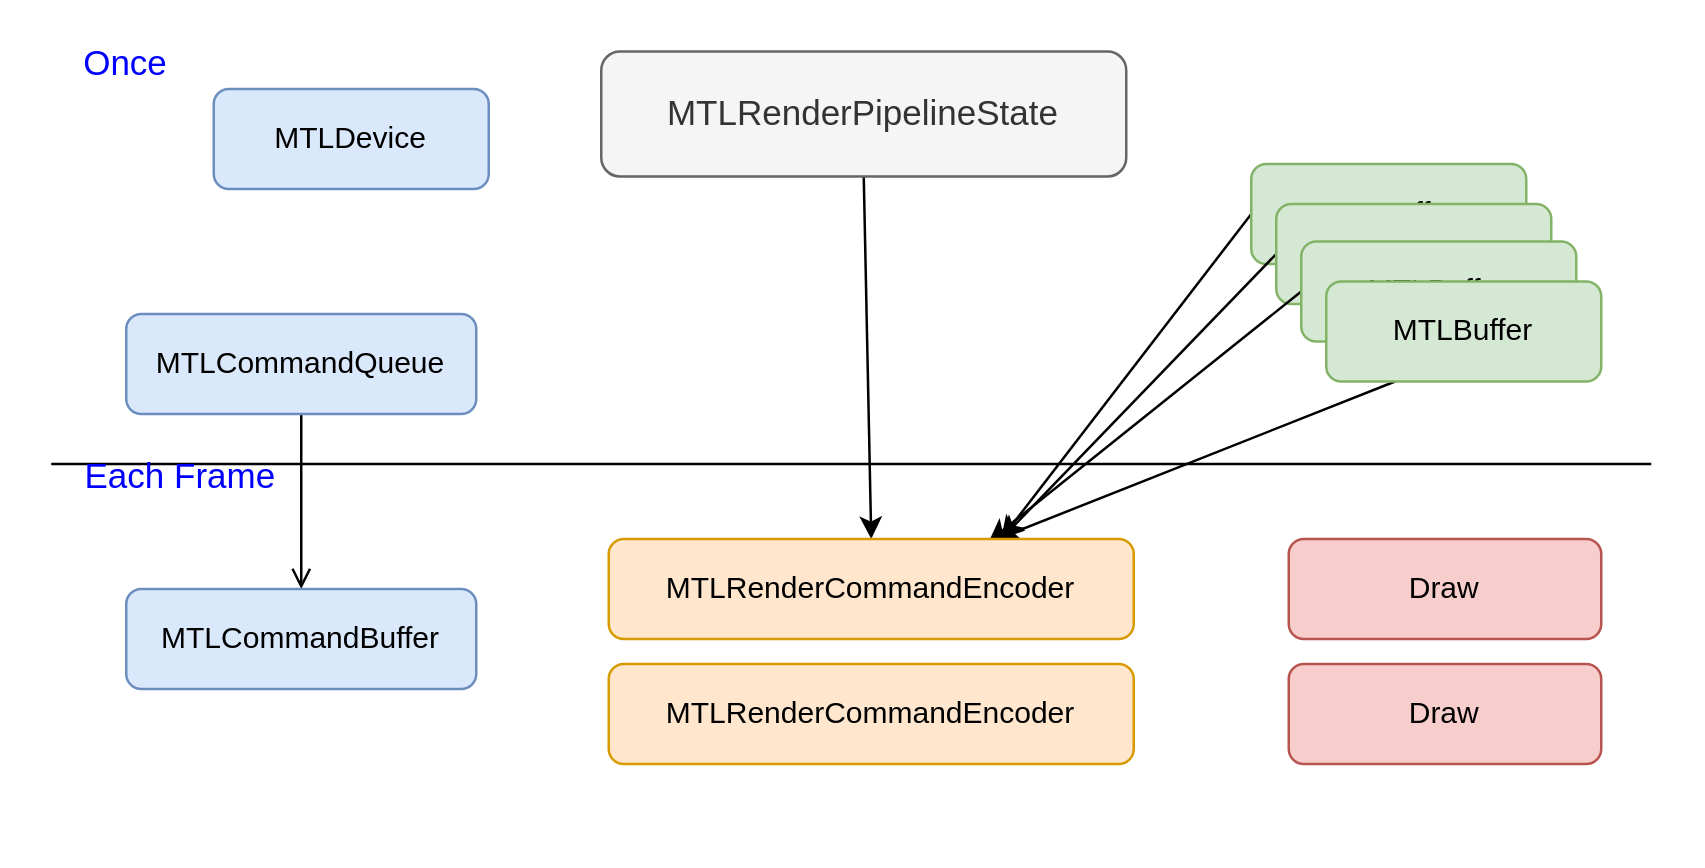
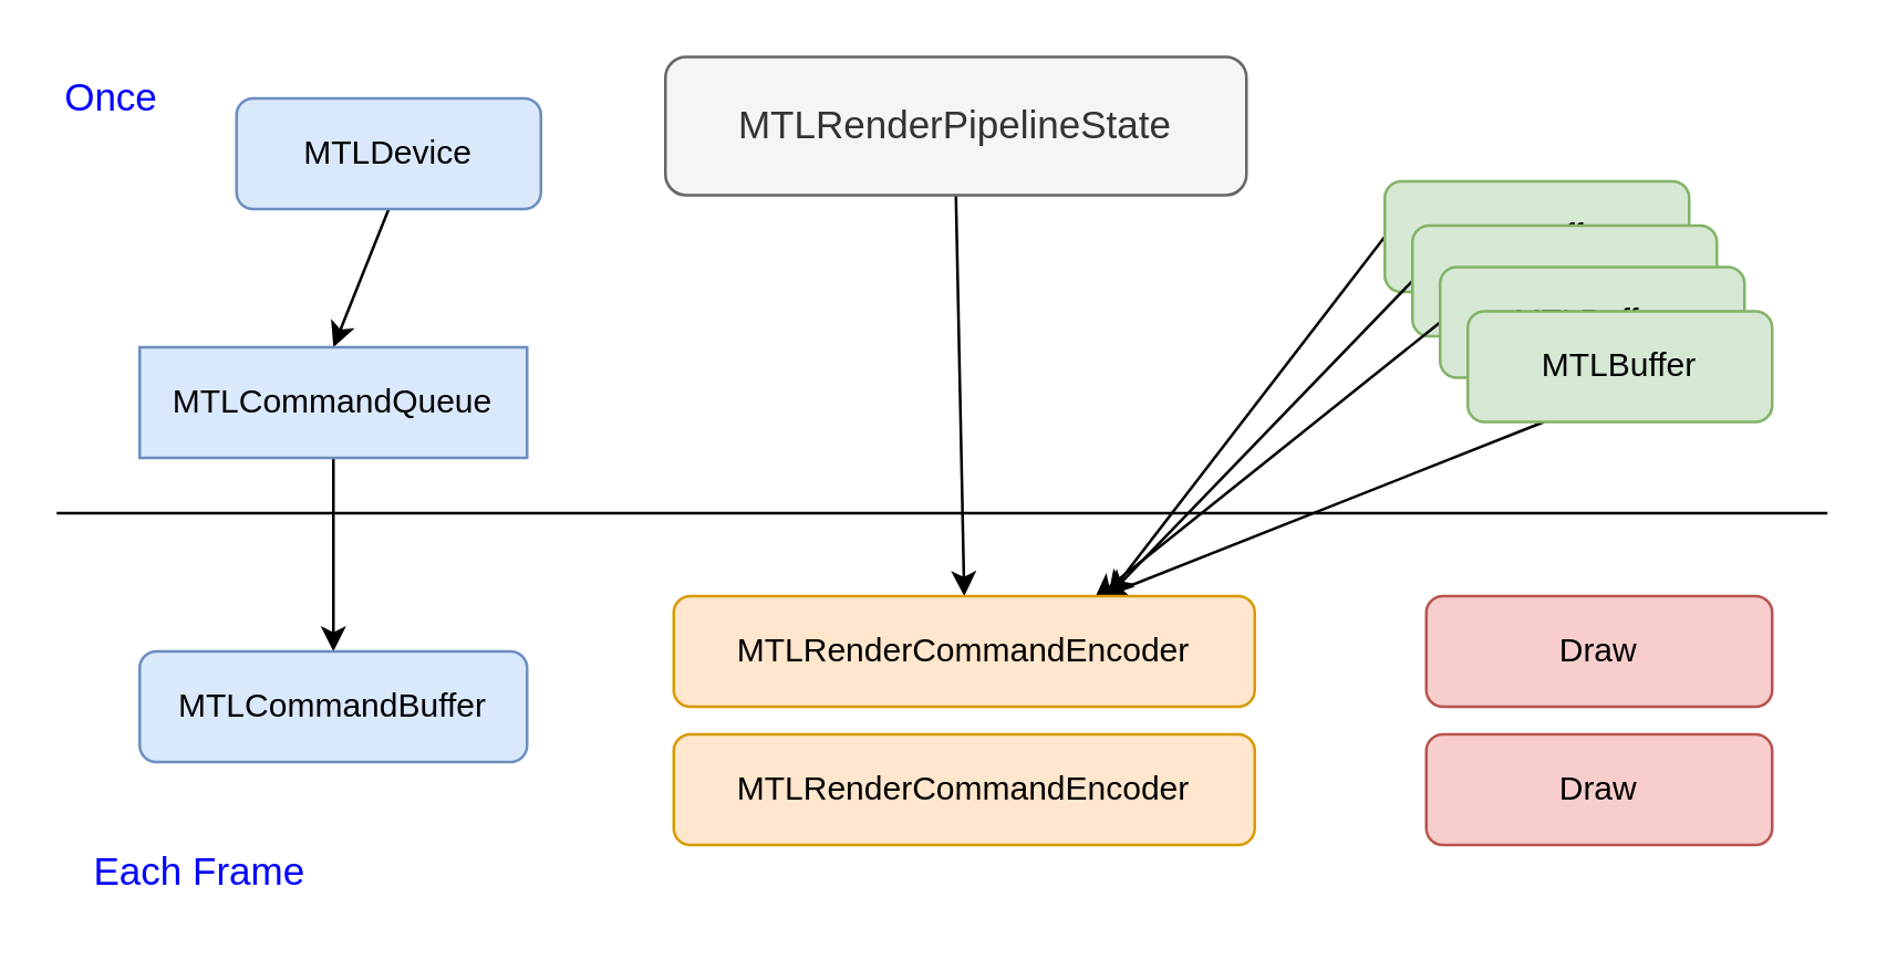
  <mxCell id="0" />
  <mxCell id="1" parent="0" />
  <mxCell id="2" value="" style="endArrow=none;html=1;exitX=0;exitY=0.5;exitDx=0;exitDy=0;entryX=1;entryY=0.5;entryDx=0;entryDy=0;" edge="1" parent="1"><mxGeometry width="50" height="50" relative="1" as="geometry"><mxPoint x="20" y="185" as="sourcePoint" /><mxPoint x="660" y="185" as="targetPoint" /></mxGeometry></mxCell>
+ <mxCell id="3" style="edgeStyle=none;rounded=0;orthogonalLoop=1;jettySize=auto;html=1;exitX=0.5;exitY=1;exitDx=0;exitDy=0;entryX=0.5;entryY=0;entryDx=0;entryDy=0;fontSize=14;fontColor=#0000FF;" edge="1" parent="1" source="4" target="6"><mxGeometry relative="1" as="geometry" /></mxCell>
  <mxCell id="4" value="MTLDevice" style="rounded=1;whiteSpace=wrap;html=1;fillColor=#dae8fc;strokeColor=#6c8ebf;" vertex="1" parent="1"><mxGeometry x="85" y="35" width="110" height="40" as="geometry" /></mxCell>
- <mxCell id="5" style="edgeStyle=none;rounded=0;orthogonalLoop=1;jettySize=auto;html=1;exitX=0.5;exitY=1;exitDx=0;exitDy=0;fontSize=14;fontColor=#FFFFFF;endArrow=open;" edge="1" parent="1" source="6" target="18"><mxGeometry relative="1" as="geometry" /></mxCell>
- <mxCell id="6" value="MTLCommandQueue" style="rounded=1;whiteSpace=wrap;html=1;fillColor=#dae8fc;strokeColor=#6c8ebf;" vertex="1" parent="1"><mxGeometry x="50" y="125" width="140" height="40" as="geometry" /></mxCell>
- <mxCell id="7" value="Once" style="text;html=1;strokeColor=none;fillColor=none;align=center;verticalAlign=middle;whiteSpace=wrap;rounded=0;fontColor=#0000FF;fontSize=14;" vertex="1" parent="1"><mxGeometry x="30" y="15" width="40" height="20" as="geometry" /></mxCell>
+ <mxCell id="5" style="edgeStyle=none;rounded=0;orthogonalLoop=1;jettySize=auto;html=1;exitX=0.5;exitY=1;exitDx=0;exitDy=0;fontSize=14;fontColor=#FFFFFF;" edge="1" parent="1" source="6" target="18"><mxGeometry relative="1" as="geometry" /></mxCell>
+ <mxCell id="6" value="MTLCommandQueue" style="whiteSpace=wrap;html=1;fillColor=#dae8fc;strokeColor=#6c8ebf;rounded=0;" vertex="1" parent="1"><mxGeometry x="50" y="125" width="140" height="40" as="geometry" /></mxCell>
+ <mxCell id="7" value="Once" style="text;html=1;strokeColor=none;fillColor=none;align=center;verticalAlign=middle;whiteSpace=wrap;rounded=0;fontColor=#0000FF;fontSize=14;" vertex="1" parent="1"><mxGeometry x="20" y="25" width="40" height="20" as="geometry" /></mxCell>
  <mxCell id="8" style="edgeStyle=none;rounded=0;orthogonalLoop=1;jettySize=auto;html=1;exitX=0.5;exitY=1;exitDx=0;exitDy=0;entryX=0.5;entryY=0;entryDx=0;entryDy=0;fontSize=14;fontColor=#FFFFFF;" edge="1" parent="1" source="9" target="20"><mxGeometry relative="1" as="geometry" /></mxCell>
  <mxCell id="9" value="MTLRenderPipelineState" style="rounded=1;whiteSpace=wrap;html=1;fontSize=14;fillColor=#f5f5f5;strokeColor=#666666;fontColor=#333333;" vertex="1" parent="1"><mxGeometry x="240" y="20" width="210" height="50" as="geometry" /></mxCell>
  <mxCell id="10" style="edgeStyle=none;rounded=0;orthogonalLoop=1;jettySize=auto;html=1;exitX=0;exitY=0.5;exitDx=0;exitDy=0;fontSize=14;fontColor=#FFFFFF;" edge="1" parent="1" source="11"><mxGeometry relative="1" as="geometry"><mxPoint x="400" y="215" as="targetPoint" /></mxGeometry></mxCell>
  <mxCell id="11" value="MTLBuffer" style="rounded=1;whiteSpace=wrap;html=1;fillColor=#d5e8d4;strokeColor=#82b366;" vertex="1" parent="1"><mxGeometry x="500" y="65" width="110" height="40" as="geometry" /></mxCell>
  <mxCell id="12" style="edgeStyle=none;rounded=0;orthogonalLoop=1;jettySize=auto;html=1;exitX=0;exitY=0.5;exitDx=0;exitDy=0;fontSize=14;fontColor=#FFFFFF;" edge="1" parent="1" source="13"><mxGeometry relative="1" as="geometry"><mxPoint x="400" y="215" as="targetPoint" /></mxGeometry></mxCell>
  <mxCell id="13" value="MTLBuffer" style="rounded=1;whiteSpace=wrap;html=1;fillColor=#d5e8d4;strokeColor=#82b366;" vertex="1" parent="1"><mxGeometry x="510" y="81" width="110" height="40" as="geometry" /></mxCell>
  <mxCell id="14" style="edgeStyle=none;rounded=0;orthogonalLoop=1;jettySize=auto;html=1;exitX=0;exitY=0.5;exitDx=0;exitDy=0;entryX=0.724;entryY=0.025;entryDx=0;entryDy=0;entryPerimeter=0;fontSize=14;fontColor=#FFFFFF;" edge="1" parent="1" source="15" target="20"><mxGeometry relative="1" as="geometry" /></mxCell>
  <mxCell id="15" value="MTLBuffer" style="rounded=1;whiteSpace=wrap;html=1;fillColor=#d5e8d4;strokeColor=#82b366;" vertex="1" parent="1"><mxGeometry x="520" y="96" width="110" height="40" as="geometry" /></mxCell>
  <mxCell id="16" style="edgeStyle=none;rounded=0;orthogonalLoop=1;jettySize=auto;html=1;exitX=0.25;exitY=1;exitDx=0;exitDy=0;fontSize=14;fontColor=#FFFFFF;" edge="1" parent="1" source="17" target="20"><mxGeometry relative="1" as="geometry" /></mxCell>
  <mxCell id="17" value="MTLBuffer" style="rounded=1;whiteSpace=wrap;html=1;fillColor=#d5e8d4;strokeColor=#82b366;" vertex="1" parent="1"><mxGeometry x="530" y="112" width="110" height="40" as="geometry" /></mxCell>
  <mxCell id="18" value="MTLCommandBuffer" style="rounded=1;whiteSpace=wrap;html=1;fillColor=#dae8fc;strokeColor=#6c8ebf;" vertex="1" parent="1"><mxGeometry x="50" y="235" width="140" height="40" as="geometry" /></mxCell>
- <mxCell id="19" value="&amp;nbsp;Each Frame" style="text;html=1;strokeColor=none;fillColor=none;align=center;verticalAlign=middle;whiteSpace=wrap;rounded=0;fontColor=#0000FF;fontSize=14;" vertex="1" parent="1"><mxGeometry x="20" y="180" width="100" height="20" as="geometry" /></mxCell>
+ <mxCell id="19" value="&amp;nbsp;Each Frame" style="text;html=1;strokeColor=none;fillColor=none;align=center;verticalAlign=middle;whiteSpace=wrap;rounded=0;fontColor=#0000FF;fontSize=14;" vertex="1" parent="1"><mxGeometry x="20" y="305" width="100" height="20" as="geometry" /></mxCell>
  <mxCell id="20" value="MTLRenderCommandEncoder" style="rounded=1;whiteSpace=wrap;html=1;fillColor=#ffe6cc;strokeColor=#d79b00;" vertex="1" parent="1"><mxGeometry x="243" y="215" width="210" height="40" as="geometry" /></mxCell>
  <mxCell id="21" value="MTLRenderCommandEncoder" style="rounded=1;whiteSpace=wrap;html=1;fillColor=#ffe6cc;strokeColor=#d79b00;" vertex="1" parent="1"><mxGeometry x="243" y="265" width="210" height="40" as="geometry" /></mxCell>
  <mxCell id="22" value="Draw" style="rounded=1;whiteSpace=wrap;html=1;fillColor=#f8cecc;strokeColor=#b85450;" vertex="1" parent="1"><mxGeometry x="515" y="215" width="125" height="40" as="geometry" /></mxCell>
  <mxCell id="23" value="Draw" style="rounded=1;whiteSpace=wrap;html=1;fillColor=#f8cecc;strokeColor=#b85450;" vertex="1" parent="1"><mxGeometry x="515" y="265" width="125" height="40" as="geometry" /></mxCell>
